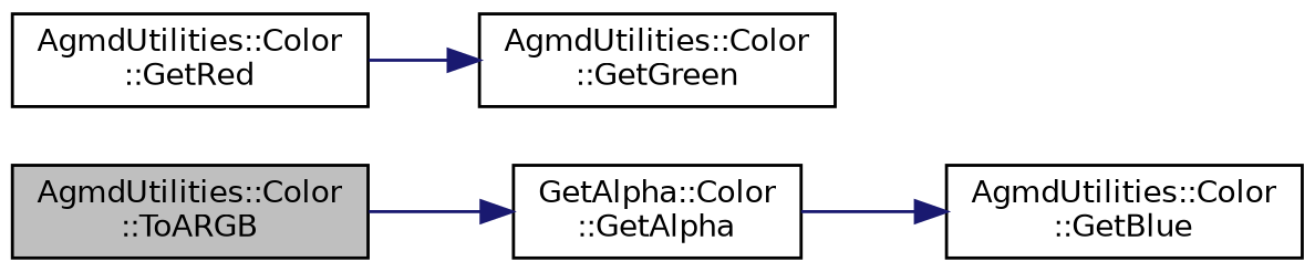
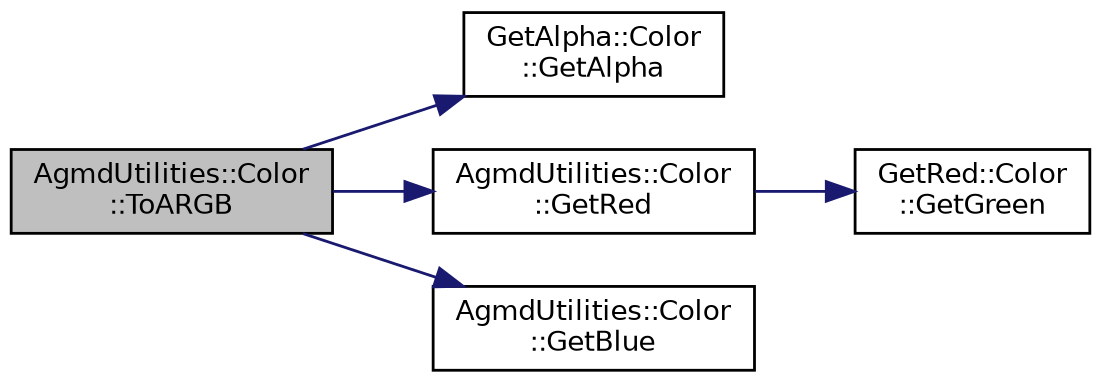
  digraph {
    rankdir=LR
    node [color=black fillcolor=white fontname=Helvetica fontsize=10 shape=record style=filled]
    edge [color=midnightblue fontname=Helvetica fontsize=10 labelfontname=Helvetica labelfontsize=10 style=solid]
    n1 [fillcolor=grey75 fontcolor=black height=0.2 label="AgmdUtilities::Color\l::ToARGB" width=0.4]
    n2 [height=0.2 label="GetAlpha::Color\l::GetAlpha" width=0.4]
    n3 [height=0.2 label="AgmdUtilities::Color\l::GetRed" width=0.4]
    n4 [height=0.2 label="AgmdUtilities::Color\l::GetBlue" width=0.4]
-   n5 [height=0.2 label="AgmdUtilities::Color\l::GetGreen" width=0.4]
+   n5 [height=0.2 label="GetRed::Color\l::GetGreen" width=0.4]
    n1 -> n2
-   n2 -> n4
+   n1 -> n3
+   n1 -> n4
    n3 -> n5
  }
